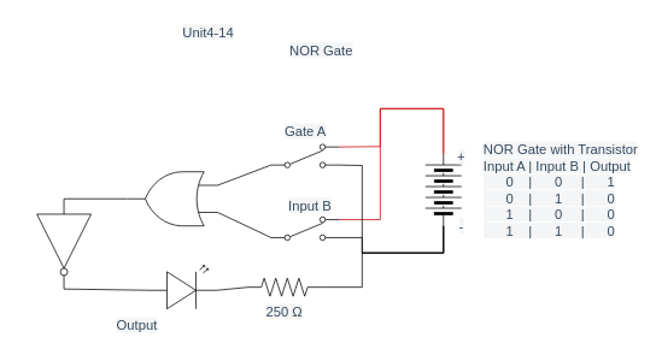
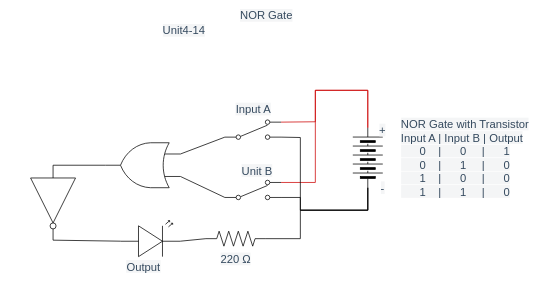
  <mxCell id="0" />
  <mxCell id="1" parent="0" />
  <mxCell id="2" style="edgeStyle=none;rounded=0;html=1;entryX=0;entryY=0.5;entryDx=0;entryDy=0;entryPerimeter=0;endArrow=none;endFill=0;strokeColor=#000000;exitX=1;exitY=0.57;exitDx=0;exitDy=0;exitPerimeter=0;" parent="1" source="3" target="6" edge="1"><mxGeometry relative="1" as="geometry" /></mxCell>
  <mxCell id="3" value="" style="verticalLabelPosition=bottom;shadow=0;dashed=0;align=center;html=1;verticalAlign=top;shape=mxgraph.electrical.opto_electronics.led_2;pointerEvents=1;rotation=0;" parent="1" vertex="1"><mxGeometry x="160" y="294" width="80" height="48" as="geometry" /></mxCell>
- <mxCell id="4" value="&lt;span style=&quot;color: rgb(52 , 73 , 94) ; font-family: , sans-serif ; font-size: 15px ; text-align: left ; background-color: rgb(244 , 245 , 246)&quot;&gt;250 Ω&lt;/span&gt;" style="text;html=1;align=center;verticalAlign=middle;whiteSpace=wrap;rounded=0;" parent="1" vertex="1"><mxGeometry x="289" y="335" width="50" height="20" as="geometry" /></mxCell>
+ <mxCell id="4" value="&lt;span style=&quot;color: rgb(52 , 73 , 94) ; font-family: , sans-serif ; font-size: 15px ; text-align: left ; background-color: rgb(244 , 245 , 246)&quot;&gt;220 Ω&lt;/span&gt;" style="text;html=1;align=center;verticalAlign=middle;whiteSpace=wrap;rounded=0;" parent="1" vertex="1"><mxGeometry x="289" y="335" width="50" height="20" as="geometry" /></mxCell>
  <mxCell id="5" style="edgeStyle=none;rounded=0;html=1;entryX=0;entryY=0.5;entryDx=0;entryDy=0;endArrow=none;endFill=0;strokeColor=#000000;exitX=1;exitY=0.5;exitDx=0;exitDy=0;exitPerimeter=0;" parent="1" source="6" target="11" edge="1"><mxGeometry relative="1" as="geometry"><Array as="points"><mxPoint x="400" y="318" /><mxPoint x="400" y="280" /><mxPoint x="490" y="280" /></Array></mxGeometry></mxCell>
  <mxCell id="6" value="" style="pointerEvents=1;verticalLabelPosition=bottom;shadow=0;dashed=0;align=center;html=1;verticalAlign=top;shape=mxgraph.electrical.resistors.resistor_2;" parent="1" vertex="1"><mxGeometry x="274" y="308" width="80" height="20" as="geometry" /></mxCell>
  <mxCell id="7" style="edgeStyle=none;html=1;entryX=1;entryY=0.115;entryDx=0;entryDy=0;entryPerimeter=0;rounded=0;endArrow=none;endFill=0;strokeColor=#CC0000;" parent="1" source="11" target="16" edge="1"><mxGeometry relative="1" as="geometry"><Array as="points"><mxPoint x="490" y="120" /><mxPoint x="420" y="120" /><mxPoint x="420" y="162" /></Array></mxGeometry></mxCell>
  <mxCell id="8" style="edgeStyle=none;rounded=0;html=1;entryX=1;entryY=0.115;entryDx=0;entryDy=0;entryPerimeter=0;endArrow=none;endFill=0;exitX=1;exitY=0.5;exitDx=0;exitDy=0;strokeColor=#CC0000;" parent="1" source="11" target="21" edge="1"><mxGeometry relative="1" as="geometry"><Array as="points"><mxPoint x="490" y="120" /><mxPoint x="420" y="120" /><mxPoint x="420" y="243" /></Array></mxGeometry></mxCell>
  <mxCell id="9" style="edgeStyle=none;rounded=0;html=1;entryX=1;entryY=0.885;entryDx=0;entryDy=0;entryPerimeter=0;endArrow=none;endFill=0;strokeColor=#000000;exitX=0;exitY=0.5;exitDx=0;exitDy=0;" parent="1" source="11" target="16" edge="1"><mxGeometry relative="1" as="geometry"><Array as="points"><mxPoint x="490" y="280" /><mxPoint x="400" y="280" /><mxPoint x="400" y="183" /></Array></mxGeometry></mxCell>
  <mxCell id="10" style="edgeStyle=none;rounded=0;html=1;entryX=1;entryY=0.885;entryDx=0;entryDy=0;entryPerimeter=0;endArrow=none;endFill=0;strokeColor=#000000;" parent="1" source="11" target="21" edge="1"><mxGeometry relative="1" as="geometry"><Array as="points"><mxPoint x="490" y="280" /><mxPoint x="400" y="280" /><mxPoint x="400" y="263" /></Array></mxGeometry></mxCell>
  <mxCell id="11" value="" style="pointerEvents=1;verticalLabelPosition=bottom;shadow=0;dashed=0;align=center;html=1;verticalAlign=top;shape=mxgraph.electrical.miscellaneous.batteryStack;direction=south;rotation=-180;" parent="1" vertex="1"><mxGeometry x="470" y="170" width="40" height="80" as="geometry" /></mxCell>
  <mxCell id="12" value="&lt;span style=&quot;color: rgb(52 , 73 , 94) ; font-family: , sans-serif ; font-size: 15px ; text-align: left ; background-color: rgb(244 , 245 , 246)&quot;&gt;+&lt;/span&gt;" style="text;html=1;strokeColor=none;fillColor=none;align=center;verticalAlign=middle;whiteSpace=wrap;rounded=0;" parent="1" vertex="1"><mxGeometry x="500" y="163" width="20" height="20" as="geometry" /></mxCell>
  <mxCell id="13" value="&lt;div style=&quot;text-align: left&quot;&gt;&lt;font color=&quot;#34495e&quot;&gt;&lt;span style=&quot;font-size: 15px ; background-color: rgb(244 , 245 , 246)&quot;&gt;-&lt;/span&gt;&lt;/font&gt;&lt;/div&gt;" style="text;html=1;strokeColor=none;fillColor=none;align=center;verticalAlign=middle;whiteSpace=wrap;rounded=0;" parent="1" vertex="1"><mxGeometry x="500" y="240" width="20" height="20" as="geometry" /></mxCell>
- <mxCell id="14" value="&lt;div style=&quot;text-align: left&quot;&gt;&lt;span style=&quot;background-color: rgb(244 , 245 , 246) ; font-size: 15px ; color: rgb(52 , 73 , 94)&quot;&gt;Unit4-14&lt;/span&gt;&lt;/div&gt;" style="text;html=1;strokeColor=none;fillColor=none;align=center;verticalAlign=middle;whiteSpace=wrap;rounded=0;" parent="1" vertex="1"><mxGeometry x="200" y="20" width="60" height="30" as="geometry" /></mxCell>
+ <mxCell id="14" value="&lt;div style=&quot;text-align: left&quot;&gt;&lt;span style=&quot;background-color: rgb(244 , 245 , 246) ; font-size: 15px ; color: rgb(52 , 73 , 94)&quot;&gt;Unit4-14&lt;/span&gt;&lt;/div&gt;" style="text;html=1;strokeColor=none;fillColor=none;align=center;verticalAlign=middle;whiteSpace=wrap;rounded=0;" parent="1" vertex="1"><mxGeometry x="215" y="25" width="60" height="30" as="geometry" /></mxCell>
  <mxCell id="15" style="edgeStyle=none;rounded=0;html=1;entryX=0;entryY=0.75;entryDx=0;entryDy=0;entryPerimeter=0;endArrow=none;endFill=0;strokeColor=#000000;exitX=0;exitY=0.885;exitDx=0;exitDy=0;exitPerimeter=0;" parent="1" source="16" target="27" edge="1"><mxGeometry relative="1" as="geometry"><mxPoint x="240" y="205" as="targetPoint" /></mxGeometry></mxCell>
  <mxCell id="16" value="" style="pointerEvents=1;verticalLabelPosition=bottom;shadow=0;dashed=0;align=center;html=1;verticalAlign=top;shape=mxgraph.electrical.electro-mechanical.2-way_switch;direction=west;rotation=-180;" parent="1" vertex="1"><mxGeometry x="299.25" y="159.5" width="75" height="26" as="geometry" /></mxCell>
  <mxCell id="17" value="&lt;div style=&quot;text-align: left&quot;&gt;&lt;font color=&quot;#34495e&quot;&gt;&lt;span style=&quot;font-size: 15px ; background-color: rgb(244 , 245 , 246)&quot;&gt;NOR Gate with Transistor&lt;/span&gt;&lt;/font&gt;&lt;/div&gt;&lt;div style=&quot;text-align: left&quot;&gt;&lt;font color=&quot;#34495e&quot;&gt;&lt;span style=&quot;font-size: 15px ; background-color: rgb(244 , 245 , 246)&quot;&gt;Input A | Input B | Output&lt;/span&gt;&lt;/font&gt;&lt;/div&gt;&lt;div style=&quot;text-align: left&quot;&gt;&lt;font color=&quot;#34495e&quot;&gt;&lt;span style=&quot;font-size: 15px ; background-color: rgb(244 , 245 , 246)&quot;&gt;&amp;nbsp; &amp;nbsp; &amp;nbsp; 0&amp;nbsp; &amp;nbsp; |&amp;nbsp; &amp;nbsp; &amp;nbsp; 0&amp;nbsp; &amp;nbsp; &amp;nbsp;|&amp;nbsp; &amp;nbsp; &amp;nbsp; 1&lt;/span&gt;&lt;/font&gt;&lt;/div&gt;&lt;div style=&quot;text-align: left&quot;&gt;&lt;font color=&quot;#34495e&quot;&gt;&lt;span style=&quot;font-size: 15px ; background-color: rgb(244 , 245 , 246)&quot;&gt;&amp;nbsp; &amp;nbsp; &amp;nbsp; 0&amp;nbsp; &amp;nbsp; |&amp;nbsp; &amp;nbsp; &amp;nbsp; 1&amp;nbsp; &amp;nbsp; &amp;nbsp;|&amp;nbsp; &amp;nbsp; &amp;nbsp; 0&lt;/span&gt;&lt;/font&gt;&lt;/div&gt;&lt;div style=&quot;text-align: left&quot;&gt;&lt;font color=&quot;#34495e&quot;&gt;&lt;span style=&quot;font-size: 15px ; background-color: rgb(244 , 245 , 246)&quot;&gt;&amp;nbsp; &amp;nbsp; &amp;nbsp; 1&amp;nbsp; &amp;nbsp; |&amp;nbsp; &amp;nbsp; &amp;nbsp; 0&amp;nbsp; &amp;nbsp; &amp;nbsp;|&amp;nbsp; &amp;nbsp; &amp;nbsp; 0&lt;/span&gt;&lt;/font&gt;&lt;/div&gt;&lt;div style=&quot;text-align: left&quot;&gt;&lt;font color=&quot;#34495e&quot;&gt;&lt;span style=&quot;font-size: 15px ; background-color: rgb(244 , 245 , 246)&quot;&gt;&amp;nbsp; &amp;nbsp; &amp;nbsp; 1&amp;nbsp; &amp;nbsp; |&amp;nbsp; &amp;nbsp; &amp;nbsp; 1&amp;nbsp; &amp;nbsp; &amp;nbsp;|&amp;nbsp; &amp;nbsp; &amp;nbsp; 0&lt;/span&gt;&lt;/font&gt;&lt;/div&gt;" style="text;html=1;strokeColor=none;fillColor=none;align=center;verticalAlign=middle;whiteSpace=wrap;rounded=0;" parent="1" vertex="1"><mxGeometry x="530" y="135" width="180" height="150" as="geometry" /></mxCell>
- <mxCell id="18" value="&lt;div style=&quot;text-align: left&quot;&gt;&lt;font color=&quot;#34495e&quot;&gt;&lt;span style=&quot;font-size: 15px ; background-color: rgb(244 , 245 , 246)&quot;&gt;Gate A&lt;/span&gt;&lt;/font&gt;&lt;/div&gt;" style="text;html=1;strokeColor=none;fillColor=none;align=center;verticalAlign=middle;whiteSpace=wrap;rounded=0;" parent="1" vertex="1"><mxGeometry x="308.5" y="131.5" width="56.5" height="26" as="geometry" /></mxCell>
- <mxCell id="19" value="&lt;div style=&quot;text-align: left&quot;&gt;&lt;font color=&quot;#34495e&quot;&gt;&lt;span style=&quot;font-size: 15px ; background-color: rgb(244 , 245 , 246)&quot;&gt;NOR Gate&lt;/span&gt;&lt;/font&gt;&lt;/div&gt;" style="text;html=1;strokeColor=none;fillColor=none;align=center;verticalAlign=middle;whiteSpace=wrap;rounded=0;" parent="1" vertex="1"><mxGeometry x="308.5" y="40" width="91.5" height="30" as="geometry" /></mxCell>
- <mxCell id="20" value="&lt;div style=&quot;text-align: left&quot;&gt;&lt;font color=&quot;#34495e&quot;&gt;&lt;span style=&quot;font-size: 15px ; background-color: rgb(244 , 245 , 246)&quot;&gt;Output&lt;/span&gt;&lt;/font&gt;&lt;/div&gt;" style="text;html=1;strokeColor=none;fillColor=none;align=center;verticalAlign=middle;whiteSpace=wrap;rounded=0;" parent="1" vertex="1"><mxGeometry x="120" y="350" width="62" height="20" as="geometry" /></mxCell>
+ <mxCell id="18" value="&lt;div style=&quot;text-align: left&quot;&gt;&lt;font color=&quot;#34495e&quot;&gt;&lt;span style=&quot;font-size: 15px ; background-color: rgb(244 , 245 , 246)&quot;&gt;Input A&lt;/span&gt;&lt;/font&gt;&lt;/div&gt;" style="text;html=1;strokeColor=none;fillColor=none;align=center;verticalAlign=middle;whiteSpace=wrap;rounded=0;" parent="1" vertex="1"><mxGeometry x="308.5" y="131.5" width="56.5" height="26" as="geometry" /></mxCell>
+ <mxCell id="19" value="&lt;div style=&quot;text-align: left&quot;&gt;&lt;font color=&quot;#34495e&quot;&gt;&lt;span style=&quot;font-size: 15px ; background-color: rgb(244 , 245 , 246)&quot;&gt;NOR Gate&lt;/span&gt;&lt;/font&gt;&lt;/div&gt;" style="text;html=1;strokeColor=none;fillColor=none;align=center;verticalAlign=middle;whiteSpace=wrap;rounded=0;" parent="1" vertex="1"><mxGeometry x="308.5" y="5" width="91.5" height="30" as="geometry" /></mxCell>
+ <mxCell id="20" value="&lt;div style=&quot;text-align: left&quot;&gt;&lt;font color=&quot;#34495e&quot;&gt;&lt;span style=&quot;font-size: 15px ; background-color: rgb(244 , 245 , 246)&quot;&gt;Output&lt;/span&gt;&lt;/font&gt;&lt;/div&gt;" style="text;html=1;strokeColor=none;fillColor=none;align=center;verticalAlign=middle;whiteSpace=wrap;rounded=0;" parent="1" vertex="1"><mxGeometry x="160" y="345" width="62" height="20" as="geometry" /></mxCell>
  <mxCell id="21" value="" style="pointerEvents=1;verticalLabelPosition=bottom;shadow=0;dashed=0;align=center;html=1;verticalAlign=top;shape=mxgraph.electrical.electro-mechanical.2-way_switch;direction=west;rotation=-180;" parent="1" vertex="1"><mxGeometry x="299.25" y="240" width="75" height="26" as="geometry" /></mxCell>
- <mxCell id="22" value="&lt;div style=&quot;text-align: left&quot;&gt;&lt;font color=&quot;#34495e&quot;&gt;&lt;span style=&quot;font-size: 15px ; background-color: rgb(244 , 245 , 246)&quot;&gt;Input B&lt;/span&gt;&lt;/font&gt;&lt;/div&gt;" style="text;html=1;strokeColor=none;fillColor=none;align=center;verticalAlign=middle;whiteSpace=wrap;rounded=0;" parent="1" vertex="1"><mxGeometry x="314" y="214" width="56.5" height="26" as="geometry" /></mxCell>
+ <mxCell id="22" value="&lt;div style=&quot;text-align: left&quot;&gt;&lt;font color=&quot;#34495e&quot;&gt;&lt;span style=&quot;font-size: 15px ; background-color: rgb(244 , 245 , 246)&quot;&gt;Unit B&lt;/span&gt;&lt;/font&gt;&lt;/div&gt;" style="text;html=1;strokeColor=none;fillColor=none;align=center;verticalAlign=middle;whiteSpace=wrap;rounded=0;" parent="1" vertex="1"><mxGeometry x="314" y="214" width="56.5" height="26" as="geometry" /></mxCell>
  <mxCell id="23" style="edgeStyle=none;rounded=0;html=1;entryX=0;entryY=0.885;entryDx=0;entryDy=0;entryPerimeter=0;endArrow=none;endFill=0;strokeColor=#000000;exitX=0;exitY=0.25;exitDx=0;exitDy=0;exitPerimeter=0;" parent="1" source="27" target="21" edge="1"><mxGeometry relative="1" as="geometry"><mxPoint x="240" y="235" as="sourcePoint" /></mxGeometry></mxCell>
  <mxCell id="24" style="edgeStyle=none;html=1;entryX=0;entryY=0.57;entryDx=0;entryDy=0;entryPerimeter=0;rounded=0;endArrow=none;endFill=0;exitX=1;exitY=0.5;exitDx=0;exitDy=0;exitPerimeter=0;" parent="1" source="25" target="3" edge="1"><mxGeometry relative="1" as="geometry" /></mxCell>
  <mxCell id="25" value="" style="verticalLabelPosition=bottom;shadow=0;dashed=0;align=center;html=1;verticalAlign=top;shape=mxgraph.electrical.logic_gates.inverter_2;rotation=90;" parent="1" vertex="1"><mxGeometry x="20" y="240" width="100" height="60" as="geometry" /></mxCell>
  <mxCell id="26" style="edgeStyle=none;rounded=0;html=1;entryX=0;entryY=0.5;entryDx=0;entryDy=0;entryPerimeter=0;endArrow=none;endFill=0;exitX=1;exitY=0.5;exitDx=0;exitDy=0;exitPerimeter=0;" parent="1" source="27" target="25" edge="1"><mxGeometry relative="1" as="geometry"><mxPoint x="140" y="220" as="sourcePoint" /></mxGeometry></mxCell>
  <mxCell id="27" value="" style="verticalLabelPosition=bottom;shadow=0;dashed=0;align=center;html=1;verticalAlign=top;shape=mxgraph.electrical.logic_gates.logic_gate;operation=or;rotation=-180;" vertex="1" parent="1"><mxGeometry x="140" y="190" width="100" height="60" as="geometry" /></mxCell>
